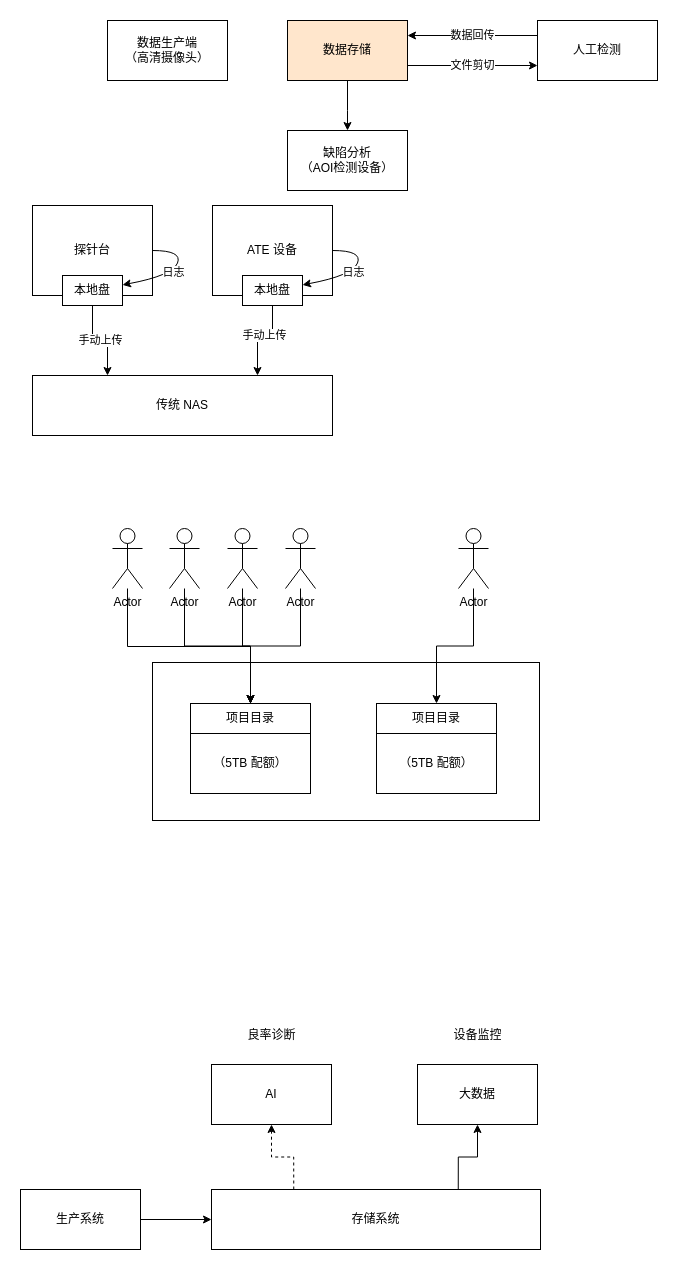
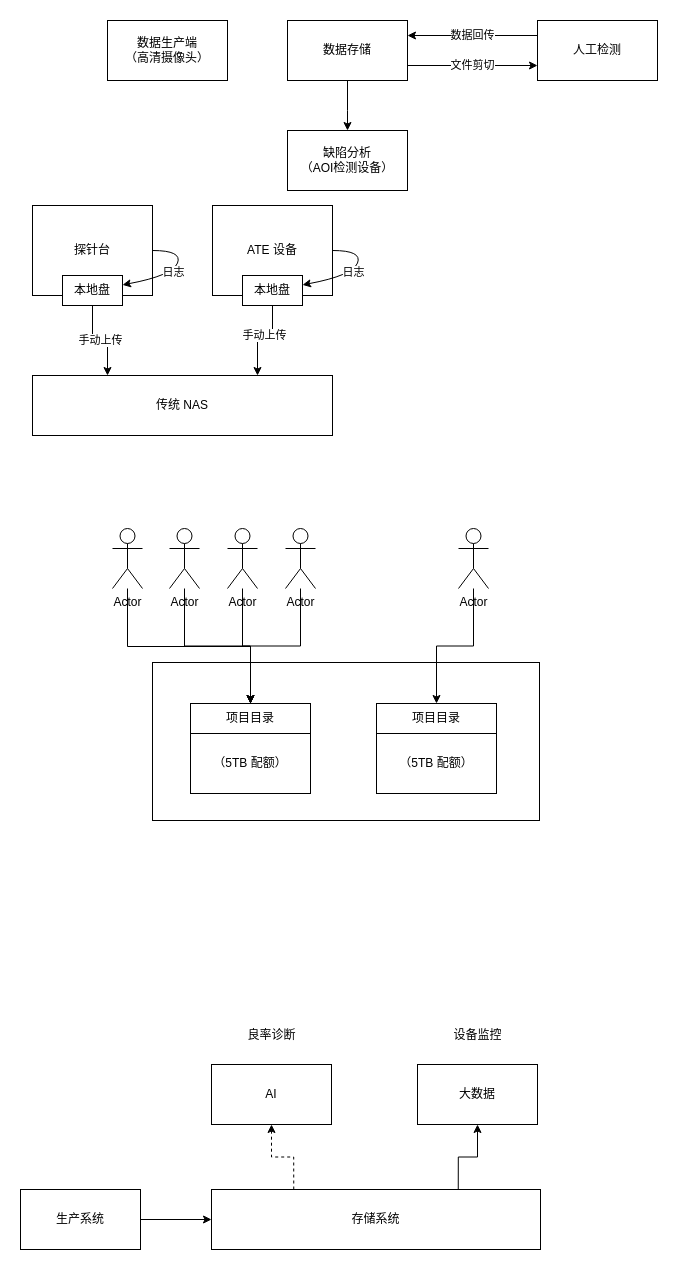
  <mxCell id="0" />
  <mxCell id="1" parent="0" />
  <mxCell id="2" value="数据生产端&lt;br&gt;（高清摄像头）" style="rounded=0;whiteSpace=wrap;html=1;" parent="1" vertex="1"><mxGeometry x="107" y="20" width="120" height="60" as="geometry" /></mxCell>
  <mxCell id="3" value="文件剪切" style="edgeStyle=orthogonalEdgeStyle;rounded=0;orthogonalLoop=1;jettySize=auto;html=1;entryX=0;entryY=0.75;entryDx=0;entryDy=0;exitX=1;exitY=0.75;exitDx=0;exitDy=0;" parent="1" source="5" target="7" edge="1"><mxGeometry relative="1" as="geometry" /></mxCell>
  <mxCell id="4" style="edgeStyle=orthogonalEdgeStyle;rounded=0;orthogonalLoop=1;jettySize=auto;html=1;entryX=0.5;entryY=0;entryDx=0;entryDy=0;exitX=0.5;exitY=1;exitDx=0;exitDy=0;" parent="1" source="5" target="8" edge="1"><mxGeometry relative="1" as="geometry"><Array as="points"><mxPoint x="347" y="110" /><mxPoint x="347" y="110" /></Array></mxGeometry></mxCell>
- <mxCell id="5" value="数据存储" style="rounded=0;whiteSpace=wrap;html=1;fillColor=#ffe6cc;" parent="1" vertex="1"><mxGeometry x="287" y="20" width="120" height="60" as="geometry" /></mxCell>
+ <mxCell id="5" value="数据存储" style="rounded=0;whiteSpace=wrap;html=1;" parent="1" vertex="1"><mxGeometry x="287" y="20" width="120" height="60" as="geometry" /></mxCell>
  <mxCell id="6" value="数据回传" style="edgeStyle=orthogonalEdgeStyle;rounded=0;orthogonalLoop=1;jettySize=auto;html=1;entryX=1;entryY=0.25;entryDx=0;entryDy=0;exitX=0;exitY=0.25;exitDx=0;exitDy=0;" parent="1" source="7" target="5" edge="1"><mxGeometry relative="1" as="geometry" /></mxCell>
  <mxCell id="7" value="人工检测" style="rounded=0;whiteSpace=wrap;html=1;" parent="1" vertex="1"><mxGeometry x="537" y="20" width="120" height="60" as="geometry" /></mxCell>
  <mxCell id="8" value="缺陷分析&lt;br&gt;（AOI检测设备）" style="rounded=0;whiteSpace=wrap;html=1;" parent="1" vertex="1"><mxGeometry x="287" y="130" width="120" height="60" as="geometry" /></mxCell>
  <mxCell id="9" value="探针台" style="rounded=0;whiteSpace=wrap;html=1;" vertex="1" parent="1"><mxGeometry x="32" y="205" width="120" height="90" as="geometry" /></mxCell>
  <mxCell id="10" value="手动上传" style="edgeStyle=orthogonalEdgeStyle;rounded=0;orthogonalLoop=1;jettySize=auto;html=1;entryX=0.75;entryY=0;entryDx=0;entryDy=0;" edge="1" parent="1" source="11" target="12"><mxGeometry relative="1" as="geometry" /></mxCell>
  <mxCell id="11" value="ATE 设备" style="rounded=0;whiteSpace=wrap;html=1;" vertex="1" parent="1"><mxGeometry x="212" y="205" width="120" height="90" as="geometry" /></mxCell>
  <mxCell id="12" value="传统 NAS" style="rounded=0;whiteSpace=wrap;html=1;" vertex="1" parent="1"><mxGeometry x="32" y="375" width="300" height="60" as="geometry" /></mxCell>
  <mxCell id="13" value="手动上传" style="edgeStyle=orthogonalEdgeStyle;rounded=0;orthogonalLoop=1;jettySize=auto;html=1;entryX=0.25;entryY=0;entryDx=0;entryDy=0;" edge="1" parent="1" source="14" target="12"><mxGeometry relative="1" as="geometry" /></mxCell>
  <mxCell id="14" value="本地盘" style="rounded=0;whiteSpace=wrap;html=1;" vertex="1" parent="1"><mxGeometry x="62" y="275" width="60" height="30" as="geometry" /></mxCell>
  <mxCell id="15" value="本地盘" style="rounded=0;whiteSpace=wrap;html=1;" vertex="1" parent="1"><mxGeometry x="242" y="275" width="60" height="30" as="geometry" /></mxCell>
  <mxCell id="16" value="日志" style="curved=1;endArrow=classic;html=1;exitX=1;exitY=0.5;exitDx=0;exitDy=0;" edge="1" parent="1" source="9" target="14"><mxGeometry width="50" height="50" relative="1" as="geometry"><mxPoint x="292" y="345" as="sourcePoint" /><mxPoint x="152" y="305" as="targetPoint" /><Array as="points"><mxPoint x="182" y="250" /><mxPoint x="172" y="275" /></Array></mxGeometry></mxCell>
  <mxCell id="17" value="日志" style="curved=1;endArrow=classic;html=1;exitX=1;exitY=0.5;exitDx=0;exitDy=0;" edge="1" parent="1" source="11" target="15"><mxGeometry width="50" height="50" relative="1" as="geometry"><mxPoint x="332" y="240.63" as="sourcePoint" /><mxPoint x="302" y="275.005" as="targetPoint" /><Array as="points"><mxPoint x="362" y="250" /><mxPoint x="352" y="275" /></Array></mxGeometry></mxCell>
  <mxCell id="18" value="" style="rounded=0;whiteSpace=wrap;html=1;" vertex="1" parent="1"><mxGeometry x="152" y="662" width="387" height="158" as="geometry" /></mxCell>
  <mxCell id="19" value="（5TB 配额）" style="rounded=0;whiteSpace=wrap;html=1;" vertex="1" parent="1"><mxGeometry x="190" y="733" width="120" height="60" as="geometry" /></mxCell>
  <mxCell id="20" value="项目目录" style="rounded=0;whiteSpace=wrap;html=1;" vertex="1" parent="1"><mxGeometry x="190" y="703" width="120" height="30" as="geometry" /></mxCell>
  <mxCell id="21" value="（5TB 配额）" style="rounded=0;whiteSpace=wrap;html=1;" vertex="1" parent="1"><mxGeometry x="376" y="733" width="120" height="60" as="geometry" /></mxCell>
  <mxCell id="22" value="项目目录" style="rounded=0;whiteSpace=wrap;html=1;" vertex="1" parent="1"><mxGeometry x="376" y="703" width="120" height="30" as="geometry" /></mxCell>
  <mxCell id="23" style="edgeStyle=orthogonalEdgeStyle;rounded=0;orthogonalLoop=1;jettySize=auto;html=1;entryX=0.5;entryY=0;entryDx=0;entryDy=0;" edge="1" parent="1" source="24" target="20"><mxGeometry relative="1" as="geometry"><Array as="points"><mxPoint x="127" y="646" /><mxPoint x="250" y="646" /></Array></mxGeometry></mxCell>
  <mxCell id="24" value="Actor" style="shape=umlActor;verticalLabelPosition=bottom;verticalAlign=top;html=1;outlineConnect=0;" vertex="1" parent="1"><mxGeometry x="112" y="528" width="30" height="60" as="geometry" /></mxCell>
  <mxCell id="25" style="edgeStyle=orthogonalEdgeStyle;rounded=0;orthogonalLoop=1;jettySize=auto;html=1;entryX=0.5;entryY=0;entryDx=0;entryDy=0;" edge="1" parent="1" source="26" target="20"><mxGeometry relative="1" as="geometry" /></mxCell>
  <mxCell id="26" value="Actor" style="shape=umlActor;verticalLabelPosition=bottom;verticalAlign=top;html=1;outlineConnect=0;" vertex="1" parent="1"><mxGeometry x="169" y="528" width="30" height="60" as="geometry" /></mxCell>
  <mxCell id="27" style="edgeStyle=orthogonalEdgeStyle;rounded=0;orthogonalLoop=1;jettySize=auto;html=1;entryX=0.5;entryY=0;entryDx=0;entryDy=0;" edge="1" parent="1" source="28" target="20"><mxGeometry relative="1" as="geometry" /></mxCell>
  <mxCell id="28" value="Actor" style="shape=umlActor;verticalLabelPosition=bottom;verticalAlign=top;html=1;outlineConnect=0;" vertex="1" parent="1"><mxGeometry x="227" y="528" width="30" height="60" as="geometry" /></mxCell>
  <mxCell id="29" style="edgeStyle=orthogonalEdgeStyle;rounded=0;orthogonalLoop=1;jettySize=auto;html=1;entryX=0.5;entryY=0;entryDx=0;entryDy=0;" edge="1" parent="1" source="30" target="20"><mxGeometry relative="1" as="geometry" /></mxCell>
  <mxCell id="30" value="Actor" style="shape=umlActor;verticalLabelPosition=bottom;verticalAlign=top;html=1;outlineConnect=0;" vertex="1" parent="1"><mxGeometry x="285" y="528" width="30" height="60" as="geometry" /></mxCell>
  <mxCell id="31" style="edgeStyle=orthogonalEdgeStyle;rounded=0;orthogonalLoop=1;jettySize=auto;html=1;entryX=0.5;entryY=0;entryDx=0;entryDy=0;" edge="1" parent="1" source="32" target="22"><mxGeometry relative="1" as="geometry" /></mxCell>
  <mxCell id="32" value="Actor" style="shape=umlActor;verticalLabelPosition=bottom;verticalAlign=top;html=1;outlineConnect=0;" vertex="1" parent="1"><mxGeometry x="458" y="528" width="30" height="60" as="geometry" /></mxCell>
  <mxCell id="33" value="AI" style="rounded=0;whiteSpace=wrap;html=1;" vertex="1" parent="1"><mxGeometry x="211" y="1064" width="120" height="60" as="geometry" /></mxCell>
  <mxCell id="34" value="大数据" style="rounded=0;whiteSpace=wrap;html=1;" vertex="1" parent="1"><mxGeometry x="417" y="1064" width="120" height="60" as="geometry" /></mxCell>
  <mxCell id="35" style="edgeStyle=orthogonalEdgeStyle;rounded=0;orthogonalLoop=1;jettySize=auto;html=1;entryX=0;entryY=0.5;entryDx=0;entryDy=0;" edge="1" parent="1" source="36" target="39"><mxGeometry relative="1" as="geometry" /></mxCell>
  <mxCell id="36" value="生产系统" style="rounded=0;whiteSpace=wrap;html=1;" vertex="1" parent="1"><mxGeometry x="20" y="1189" width="120" height="60" as="geometry" /></mxCell>
  <mxCell id="37" style="edgeStyle=orthogonalEdgeStyle;rounded=0;orthogonalLoop=1;jettySize=auto;html=1;exitX=0.25;exitY=0;exitDx=0;exitDy=0;dashed=1;" edge="1" parent="1" source="39" target="33"><mxGeometry relative="1" as="geometry" /></mxCell>
  <mxCell id="38" style="edgeStyle=orthogonalEdgeStyle;rounded=0;orthogonalLoop=1;jettySize=auto;html=1;exitX=0.75;exitY=0;exitDx=0;exitDy=0;" edge="1" parent="1" source="39" target="34"><mxGeometry relative="1" as="geometry" /></mxCell>
  <mxCell id="39" value="存储系统" style="rounded=0;whiteSpace=wrap;html=1;" vertex="1" parent="1"><mxGeometry x="211" y="1189" width="329" height="60" as="geometry" /></mxCell>
  <mxCell id="40" value="良率诊断" style="text;html=1;strokeColor=none;fillColor=none;align=center;verticalAlign=middle;whiteSpace=wrap;rounded=0;" vertex="1" parent="1"><mxGeometry x="234.5" y="1024" width="73" height="22" as="geometry" /></mxCell>
  <mxCell id="41" value="设备监控" style="text;html=1;strokeColor=none;fillColor=none;align=center;verticalAlign=middle;whiteSpace=wrap;rounded=0;" vertex="1" parent="1"><mxGeometry x="440.5" y="1024" width="73" height="22" as="geometry" /></mxCell>
